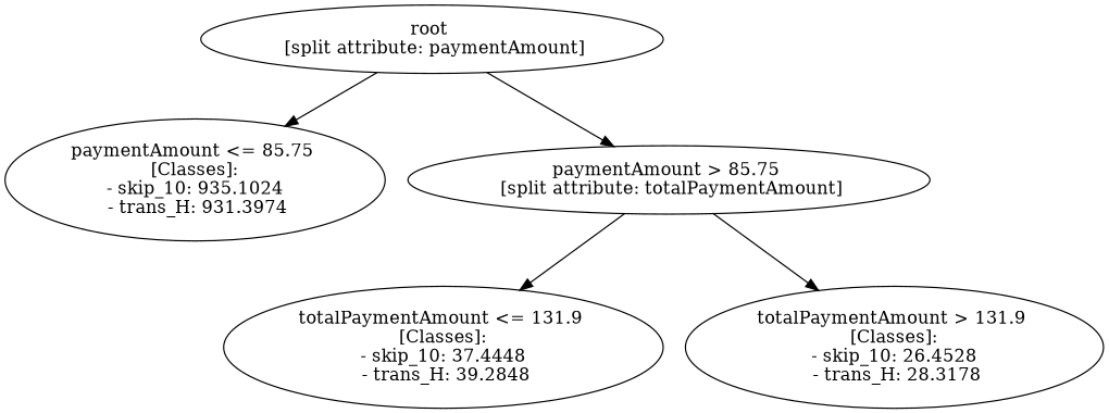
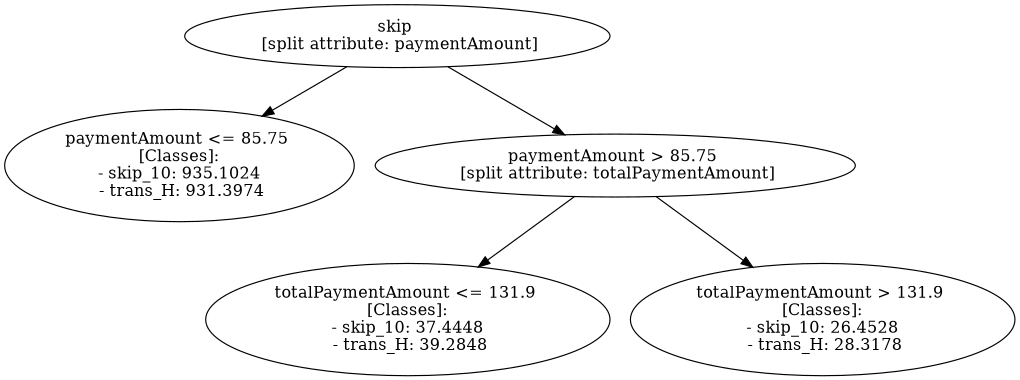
  digraph {
-   n1 [label="root \n [split attribute: paymentAmount]"]
+   n1 [label="skip \n [split attribute: paymentAmount]"]
    n2 [label="paymentAmount <= 85.75 \n [Classes]: \n - skip_10: 935.1024 \n - trans_H: 931.3974"]
    n3 [label="paymentAmount > 85.75 \n [split attribute: totalPaymentAmount]"]
    n4 [label="totalPaymentAmount <= 131.9 \n [Classes]: \n - skip_10: 37.4448 \n - trans_H: 39.2848"]
    n5 [label="totalPaymentAmount > 131.9 \n [Classes]: \n - skip_10: 26.4528 \n - trans_H: 28.3178"]
    n1 -> n2
    n1 -> n3
    n3 -> n4
    n3 -> n5
  }
